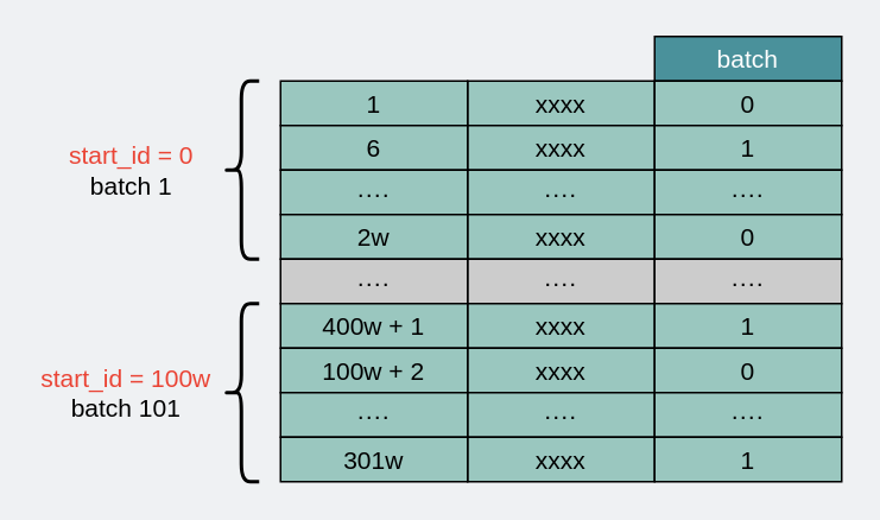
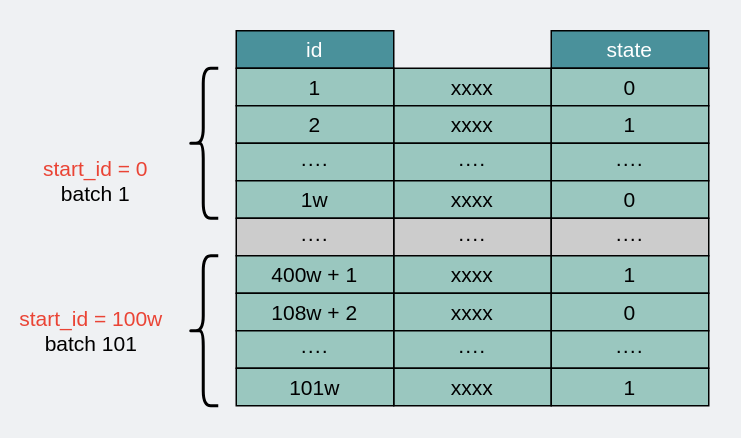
  <mxCell id="0" />
  <mxCell id="1" parent="0" />
- <mxCell id="2" value="batch" style="rounded=0;whiteSpace=wrap;html=1;fillColor=#4A919B;gradientColor=none;fontSize=14;fontColor=#FFFFFF;" parent="1" vertex="1"><mxGeometry x="367" y="20" width="105" height="25" as="geometry" /></mxCell>
+ <mxCell id="2" value="state" style="rounded=0;whiteSpace=wrap;html=1;fillColor=#4A919B;gradientColor=none;fontSize=14;fontColor=#FFFFFF;" parent="1" vertex="1"><mxGeometry x="367" y="20" width="105" height="25" as="geometry" /></mxCell>
+ <mxCell id="3" value="id" style="rounded=0;whiteSpace=wrap;html=1;fillColor=#4A919B;gradientColor=none;fontSize=14;fontColor=#FFFFFF;" parent="1" vertex="1"><mxGeometry x="157" y="20" width="105" height="25" as="geometry" /></mxCell>
  <mxCell id="4" value="xxxx" style="rounded=0;whiteSpace=wrap;html=1;fillColor=#9AC7BF;gradientColor=none;fontSize=14;fontColor=#000000;" parent="1" vertex="1"><mxGeometry x="262" y="45" width="105" height="25" as="geometry" /></mxCell>
  <mxCell id="5" value="0" style="rounded=0;whiteSpace=wrap;html=1;fillColor=#9AC7BF;gradientColor=none;fontSize=14;fontColor=#000000;" parent="1" vertex="1"><mxGeometry x="367" y="45" width="105" height="25" as="geometry" /></mxCell>
  <mxCell id="6" value="1" style="rounded=0;whiteSpace=wrap;html=1;fillColor=#9AC7BF;gradientColor=none;fontSize=14;fontColor=#000000;" parent="1" vertex="1"><mxGeometry x="157" y="45" width="105" height="25" as="geometry" /></mxCell>
  <mxCell id="7" value="xxxx" style="rounded=0;whiteSpace=wrap;html=1;fillColor=#9AC7BF;gradientColor=none;fontSize=14;fontColor=#000000;" parent="1" vertex="1"><mxGeometry x="262" y="70" width="105" height="25" as="geometry" /></mxCell>
  <mxCell id="8" value="1" style="rounded=0;whiteSpace=wrap;html=1;fillColor=#9AC7BF;gradientColor=none;fontSize=14;fontColor=#000000;" parent="1" vertex="1"><mxGeometry x="367" y="70" width="105" height="25" as="geometry" /></mxCell>
- <mxCell id="9" value="6" style="rounded=0;whiteSpace=wrap;html=1;fillColor=#9AC7BF;gradientColor=none;fontSize=14;fontColor=#000000;" parent="1" vertex="1"><mxGeometry x="157" y="70" width="105" height="25" as="geometry" /></mxCell>
+ <mxCell id="9" value="2" style="rounded=0;whiteSpace=wrap;html=1;fillColor=#9AC7BF;gradientColor=none;fontSize=14;fontColor=#000000;" parent="1" vertex="1"><mxGeometry x="157" y="70" width="105" height="25" as="geometry" /></mxCell>
  <mxCell id="10" value="····" style="rounded=0;whiteSpace=wrap;html=1;fillColor=#9AC7BF;gradientColor=none;fontSize=14;fontColor=#000000;" parent="1" vertex="1"><mxGeometry x="262" y="95" width="105" height="25" as="geometry" /></mxCell>
  <mxCell id="11" value="····" style="rounded=0;whiteSpace=wrap;html=1;fillColor=#9AC7BF;gradientColor=none;fontSize=14;fontColor=#000000;" parent="1" vertex="1"><mxGeometry x="367" y="95" width="105" height="25" as="geometry" /></mxCell>
  <mxCell id="12" value="····" style="rounded=0;whiteSpace=wrap;html=1;fillColor=#9AC7BF;gradientColor=none;fontSize=14;fontColor=#000000;" parent="1" vertex="1"><mxGeometry x="157" y="95" width="105" height="25" as="geometry" /></mxCell>
  <mxCell id="13" value="xxxx" style="rounded=0;whiteSpace=wrap;html=1;fillColor=#9AC7BF;gradientColor=none;fontSize=14;fontColor=#000000;" parent="1" vertex="1"><mxGeometry x="262" y="120" width="105" height="25" as="geometry" /></mxCell>
  <mxCell id="14" value="0" style="rounded=0;whiteSpace=wrap;html=1;fillColor=#9AC7BF;gradientColor=none;fontSize=14;fontColor=#000000;" parent="1" vertex="1"><mxGeometry x="367" y="120" width="105" height="25" as="geometry" /></mxCell>
- <mxCell id="15" value="2w" style="rounded=0;whiteSpace=wrap;html=1;fillColor=#9AC7BF;gradientColor=none;fontSize=14;fontColor=#000000;" parent="1" vertex="1"><mxGeometry x="157" y="120" width="105" height="25" as="geometry" /></mxCell>
+ <mxCell id="15" value="1w" style="rounded=0;whiteSpace=wrap;html=1;fillColor=#9AC7BF;gradientColor=none;fontSize=14;fontColor=#000000;" parent="1" vertex="1"><mxGeometry x="157" y="120" width="105" height="25" as="geometry" /></mxCell>
  <mxCell id="16" value="····" style="rounded=0;whiteSpace=wrap;html=1;fillColor=#CCCCCC;gradientColor=none;fontSize=14;fontColor=#000000;" parent="1" vertex="1"><mxGeometry x="262" y="145" width="105" height="25" as="geometry" /></mxCell>
  <mxCell id="17" value="····" style="rounded=0;whiteSpace=wrap;html=1;fillColor=#CCCCCC;gradientColor=none;fontSize=14;fontColor=#000000;" parent="1" vertex="1"><mxGeometry x="367" y="145" width="105" height="25" as="geometry" /></mxCell>
  <mxCell id="18" value="····" style="rounded=0;whiteSpace=wrap;html=1;fillColor=#CCCCCC;gradientColor=none;fontSize=14;fontColor=#000000;" parent="1" vertex="1"><mxGeometry x="157" y="145" width="105" height="25" as="geometry" /></mxCell>
  <mxCell id="19" value="xxxx" style="rounded=0;whiteSpace=wrap;html=1;fillColor=#9AC7BF;gradientColor=none;fontSize=14;fontColor=#000000;" parent="1" vertex="1"><mxGeometry x="262" y="170" width="105" height="25" as="geometry" /></mxCell>
  <mxCell id="20" value="1" style="rounded=0;whiteSpace=wrap;html=1;fillColor=#9AC7BF;gradientColor=none;fontSize=14;fontColor=#000000;" parent="1" vertex="1"><mxGeometry x="367" y="170" width="105" height="25" as="geometry" /></mxCell>
  <mxCell id="21" value="400w + 1" style="rounded=0;whiteSpace=wrap;html=1;fillColor=#9AC7BF;gradientColor=none;fontSize=14;fontColor=#000000;" parent="1" vertex="1"><mxGeometry x="157" y="170" width="105" height="25" as="geometry" /></mxCell>
  <mxCell id="22" value="xxxx" style="rounded=0;whiteSpace=wrap;html=1;fillColor=#9AC7BF;gradientColor=none;fontSize=14;fontColor=#000000;" parent="1" vertex="1"><mxGeometry x="262" y="195" width="105" height="25" as="geometry" /></mxCell>
  <mxCell id="23" value="0" style="rounded=0;whiteSpace=wrap;html=1;fillColor=#9AC7BF;gradientColor=none;fontSize=14;fontColor=#000000;" parent="1" vertex="1"><mxGeometry x="367" y="195" width="105" height="25" as="geometry" /></mxCell>
- <mxCell id="24" value="100w + 2" style="rounded=0;whiteSpace=wrap;html=1;fillColor=#9AC7BF;gradientColor=none;fontSize=14;fontColor=#000000;" parent="1" vertex="1"><mxGeometry x="157" y="195" width="105" height="25" as="geometry" /></mxCell>
+ <mxCell id="24" value="108w + 2" style="rounded=0;whiteSpace=wrap;html=1;fillColor=#9AC7BF;gradientColor=none;fontSize=14;fontColor=#000000;" parent="1" vertex="1"><mxGeometry x="157" y="195" width="105" height="25" as="geometry" /></mxCell>
  <mxCell id="25" value="····" style="rounded=0;whiteSpace=wrap;html=1;fillColor=#9AC7BF;gradientColor=none;fontSize=14;fontColor=#000000;" parent="1" vertex="1"><mxGeometry x="262" y="220" width="105" height="25" as="geometry" /></mxCell>
  <mxCell id="26" value="····" style="rounded=0;whiteSpace=wrap;html=1;fillColor=#9AC7BF;gradientColor=none;fontSize=14;fontColor=#000000;" parent="1" vertex="1"><mxGeometry x="367" y="220" width="105" height="25" as="geometry" /></mxCell>
  <mxCell id="27" value="····" style="rounded=0;whiteSpace=wrap;html=1;fillColor=#9AC7BF;gradientColor=none;fontSize=14;fontColor=#000000;" parent="1" vertex="1"><mxGeometry x="157" y="220" width="105" height="25" as="geometry" /></mxCell>
  <mxCell id="28" value="xxxx" style="rounded=0;whiteSpace=wrap;html=1;fillColor=#9AC7BF;gradientColor=none;fontSize=14;fontColor=#000000;" parent="1" vertex="1"><mxGeometry x="262" y="245" width="105" height="25" as="geometry" /></mxCell>
  <mxCell id="29" value="1" style="rounded=0;whiteSpace=wrap;html=1;fillColor=#9AC7BF;gradientColor=none;fontSize=14;fontColor=#000000;" parent="1" vertex="1"><mxGeometry x="367" y="245" width="105" height="25" as="geometry" /></mxCell>
- <mxCell id="30" value="301w" style="rounded=0;whiteSpace=wrap;html=1;fillColor=#9AC7BF;gradientColor=none;fontSize=14;fontColor=#000000;" parent="1" vertex="1"><mxGeometry x="157" y="245" width="105" height="25" as="geometry" /></mxCell>
+ <mxCell id="30" value="101w" style="rounded=0;whiteSpace=wrap;html=1;fillColor=#9AC7BF;gradientColor=none;fontSize=14;fontColor=#000000;" parent="1" vertex="1"><mxGeometry x="157" y="245" width="105" height="25" as="geometry" /></mxCell>
  <mxCell id="31" value="" style="shape=curlyBracket;whiteSpace=wrap;html=1;rounded=1;fontSize=14;fontColor=#000000;fillColor=#CCCCCC;strokeWidth=2;" parent="1" vertex="1"><mxGeometry x="125" y="45" width="20" height="100" as="geometry" /></mxCell>
- <mxCell id="32" value="&lt;font color=&quot;#ea4435&quot;&gt;start_id = 0&lt;/font&gt;&lt;br&gt;batch 1" style="text;html=1;strokeColor=none;fillColor=none;align=center;verticalAlign=middle;whiteSpace=wrap;rounded=0;fontSize=14;fontColor=#000000;" parent="1" vertex="1"><mxGeometry x="32" y="80" width="83" height="30" as="geometry" /></mxCell>
+ <mxCell id="32" value="&lt;font color=&quot;#ea4435&quot;&gt;start_id = 0&lt;/font&gt;&lt;br&gt;batch 1" style="text;html=1;strokeColor=none;fillColor=none;align=center;verticalAlign=middle;whiteSpace=wrap;rounded=0;fontSize=14;fontColor=#000000;" parent="1" vertex="1"><mxGeometry x="22" y="105" width="83" height="30" as="geometry" /></mxCell>
  <mxCell id="33" value="" style="shape=curlyBracket;whiteSpace=wrap;html=1;rounded=1;fontSize=14;fontColor=#000000;fillColor=#CCCCCC;strokeWidth=2;" parent="1" vertex="1"><mxGeometry x="125" y="170" width="20" height="100" as="geometry" /></mxCell>
- <mxCell id="34" value="&lt;font color=&quot;#ea4435&quot;&gt;start_id = 100w&lt;/font&gt;&lt;br&gt;batch 101" style="text;html=1;strokeColor=none;fillColor=none;align=center;verticalAlign=middle;whiteSpace=wrap;rounded=0;fontSize=14;fontColor=#000000;" parent="1" vertex="1"><mxGeometry x="20" y="203" width="101" height="34" as="geometry" /></mxCell>
+ <mxCell id="34" value="&lt;font color=&quot;#ea4435&quot;&gt;start_id = 100w&lt;/font&gt;&lt;br&gt;batch 101" style="text;html=1;strokeColor=none;fillColor=none;align=center;verticalAlign=middle;whiteSpace=wrap;rounded=0;fontSize=14;fontColor=#000000;" parent="1" vertex="1"><mxGeometry x="10" y="203" width="101" height="34" as="geometry" /></mxCell>
